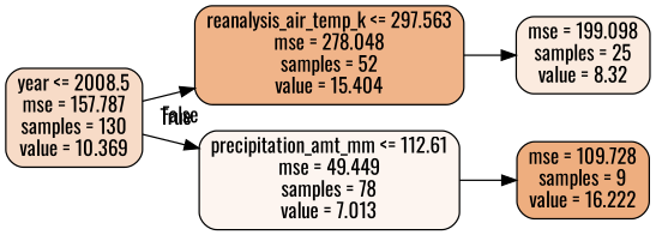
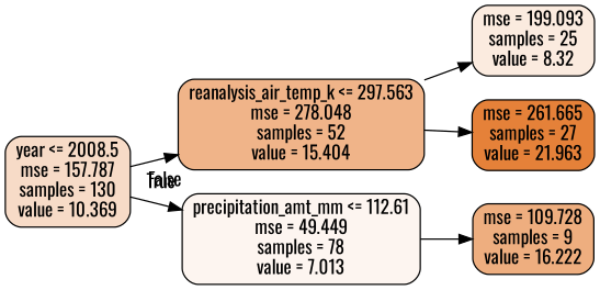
  digraph {
    fontname=Oswald
    rankdir=LR
    node [color=black fontname=Oswald shape=box style="filled, rounded"]
    edge [fontname=Oswald]
    n1 [fillcolor="#e5813948" label="year <= 2008.5\nmse = 157.787\nsamples = 130\nvalue = 10.369"]
    n2 [fillcolor="#e5813997" label="reanalysis_air_temp_k <= 297.563\nmse = 278.048\nsamples = 52\nvalue = 15.404"]
    n3 [fillcolor="#e5813913" label="precipitation_amt_mm <= 112.61\nmse = 49.449\nsamples = 78\nvalue = 7.013"]
-   n4 [fillcolor="#e5813928" label="mse = 199.098\nsamples = 25\nvalue = 8.32"]
+   n4 [fillcolor="#e5813928" label="mse = 199.093\nsamples = 25\nvalue = 8.32"]
+   n5 [fillcolor="#e58139ff" label="mse = 261.665\nsamples = 27\nvalue = 21.963"]
    n6 [fillcolor="#e58139a4" label="mse = 109.728\nsamples = 9\nvalue = 16.222"]
    n1 -> n2 [headlabel=True labelangle=45 labeldistance=2.5]
    n1 -> n3 [headlabel=False labelangle=-45 labeldistance=2.5]
    n2 -> n4
+   n2 -> n5
    n3 -> n6
  }
